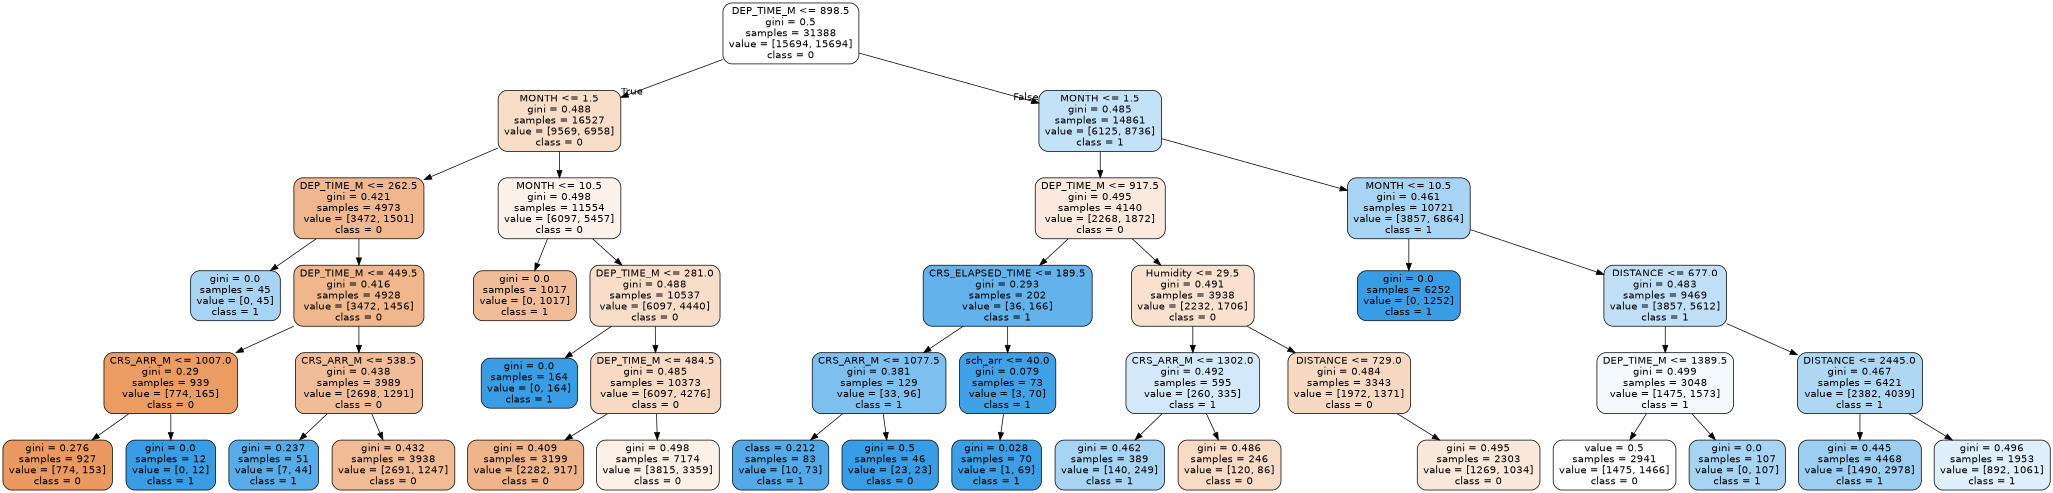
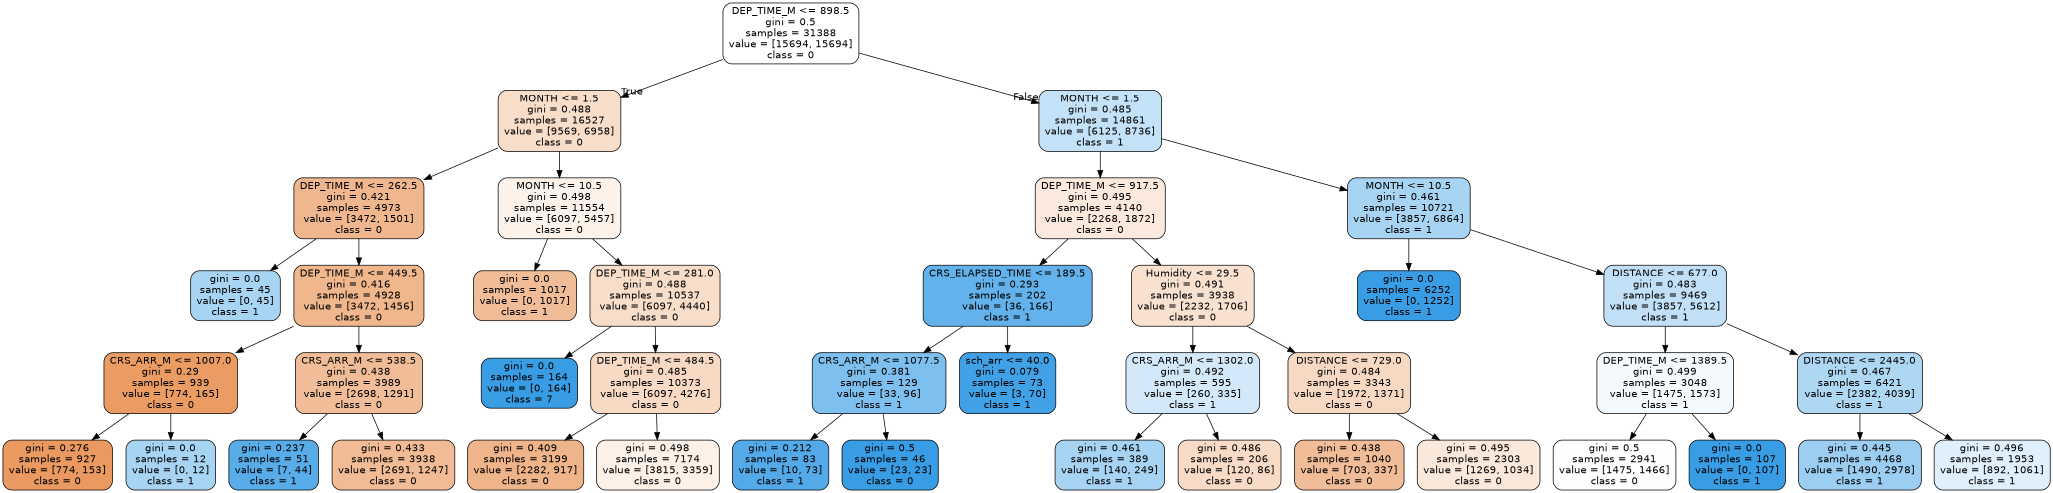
  digraph {
    node [color=black fillcolor="#399de5" fontname=helvetica shape=box style="filled, rounded"]
    edge [fontname=helvetica]
    n1 [fillcolor="#ffffff" label="DEP_TIME_M <= 898.5\ngini = 0.5\nsamples = 31388\nvalue = [15694, 15694]\nclass = 0"]
    n2 [fillcolor="#f8ddc9" label="MONTH <= 1.5\ngini = 0.488\nsamples = 16527\nvalue = [9569, 6958]\nclass = 0"]
    n3 [fillcolor="#c4e2f7" label="MONTH <= 1.5\ngini = 0.485\nsamples = 14861\nvalue = [6125, 8736]\nclass = 1"]
    n4 [fillcolor="#f0b78f" label="DEP_TIME_M <= 262.5\ngini = 0.421\nsamples = 4973\nvalue = [3472, 1501]\nclass = 0"]
    n5 [fillcolor="#fcf2ea" label="MONTH <= 10.5\ngini = 0.498\nsamples = 11554\nvalue = [6097, 5457]\nclass = 0"]
    n6 [fillcolor="#fae9dc" label="DEP_TIME_M <= 917.5\ngini = 0.495\nsamples = 4140\nvalue = [2268, 1872]\nclass = 0"]
    n7 [fillcolor="#a8d4f4" label="MONTH <= 10.5\ngini = 0.461\nsamples = 10721\nvalue = [3857, 6864]\nclass = 1"]
    n8 [fillcolor="#a8d4f4" label="gini = 0.0\nsamples = 45\nvalue = [0, 45]\nclass = 1"]
    n9 [fillcolor="#f0b68c" label="DEP_TIME_M <= 449.5\ngini = 0.416\nsamples = 4928\nvalue = [3472, 1456]\nclass = 0"]
    n10 [fillcolor="#f1bd98" label="gini = 0.0\nsamples = 1017\nvalue = [0, 1017]\nclass = 1"]
    n11 [fillcolor="#f8ddc9" label="DEP_TIME_M <= 281.0\ngini = 0.488\nsamples = 10537\nvalue = [6097, 4440]\nclass = 0"]
    n12 [fillcolor="#eb9c63" label="CRS_ARR_M <= 1007.0\ngini = 0.29\nsamples = 939\nvalue = [774, 165]\nclass = 0"]
    n13 [fillcolor="#f1bd98" label="CRS_ARR_M <= 538.5\ngini = 0.438\nsamples = 3989\nvalue = [2698, 1291]\nclass = 0"]
    n14 [fillcolor="#ea9a60" label="gini = 0.276\nsamples = 927\nvalue = [774, 153]\nclass = 0"]
-   n15 [label="gini = 0.0\nsamples = 12\nvalue = [0, 12]\nclass = 1"]
+   n15 [fillcolor="#a8d4f4" label="gini = 0.0\nsamples = 12\nvalue = [0, 12]\nclass = 1"]
    n16 [fillcolor="#58ade9" label="gini = 0.237\nsamples = 51\nvalue = [7, 44]\nclass = 1"]
-   n17 [fillcolor="#f1bb95" label="gini = 0.432\nsamples = 3938\nvalue = [2691, 1247]\nclass = 0"]
-   n18 [label="gini = 0.0\nsamples = 164\nvalue = [0, 164]\nclass = 1"]
+   n17 [fillcolor="#f1bb95" label="gini = 0.433\nsamples = 3938\nvalue = [2691, 1247]\nclass = 0"]
+   n18 [label="gini = 0.0\nsamples = 164\nvalue = [0, 164]\nclass = 7"]
    n19 [fillcolor="#f7d9c4" label="DEP_TIME_M <= 484.5\ngini = 0.485\nsamples = 10373\nvalue = [6097, 4276]\nclass = 0"]
    n20 [fillcolor="#efb489" label="gini = 0.409\nsamples = 3199\nvalue = [2282, 917]\nclass = 0"]
    n21 [fillcolor="#fcf0e7" label="gini = 0.498\nsamples = 7174\nvalue = [3815, 3359]\nclass = 0"]
    n22 [fillcolor="#64b2eb" label="CRS_ELAPSED_TIME <= 189.5\ngini = 0.293\nsamples = 202\nvalue = [36, 166]\nclass = 1"]
    n23 [fillcolor="#f9e1d0" label="Humidity <= 29.5\ngini = 0.491\nsamples = 3938\nvalue = [2232, 1706]\nclass = 0"]
    n24 [label="gini = 0.0\nsamples = 6252\nvalue = [0, 1252]\nclass = 1"]
    n25 [fillcolor="#c1e0f7" label="DISTANCE <= 677.0\ngini = 0.483\nsamples = 9469\nvalue = [3857, 5612]\nclass = 1"]
    n26 [fillcolor="#7dbfee" label="CRS_ARR_M <= 1077.5\ngini = 0.381\nsamples = 129\nvalue = [33, 96]\nclass = 1"]
    n27 [fillcolor="#41a1e6" label="sch_arr <= 40.0\ngini = 0.079\nsamples = 73\nvalue = [3, 70]\nclass = 1"]
    n28 [fillcolor="#d3e9f9" label="CRS_ARR_M <= 1302.0\ngini = 0.492\nsamples = 595\nvalue = [260, 335]\nclass = 1"]
    n29 [fillcolor="#f7d9c3" label="DISTANCE <= 729.0\ngini = 0.484\nsamples = 3343\nvalue = [1972, 1371]\nclass = 0"]
-   n30 [fillcolor="#54aae9" label="class = 0.212\nsamples = 83\nvalue = [10, 73]\nclass = 1"]
+   n30 [fillcolor="#54aae9" label="gini = 0.212\nsamples = 83\nvalue = [10, 73]\nclass = 1"]
    n31 [label="gini = 0.5\nsamples = 46\nvalue = [23, 23]\nclass = 0"]
-   n32 [fillcolor="#3c9ee5" label="gini = 0.028\nsamples = 70\nvalue = [1, 69]\nclass = 1"]
-   n33 [fillcolor="#a8d4f4" label="gini = 0.462\nsamples = 389\nvalue = [140, 249]\nclass = 1"]
-   n34 [fillcolor="#f8dbc7" label="gini = 0.486\nsamples = 246\nvalue = [120, 86]\nclass = 0"]
+   n33 [fillcolor="#a8d4f4" label="gini = 0.461\nsamples = 389\nvalue = [140, 249]\nclass = 1"]
+   n34 [fillcolor="#f8dbc7" label="gini = 0.486\nsamples = 206\nvalue = [120, 86]\nclass = 0"]
+   n35 [fillcolor="#f1bd98" label="gini = 0.438\nsamples = 1040\nvalue = [703, 337]\nclass = 0"]
    n36 [fillcolor="#fae8da" label="gini = 0.495\nsamples = 2303\nvalue = [1269, 1034]\nclass = 0"]
    n37 [fillcolor="#f3f9fd" label="DEP_TIME_M <= 1389.5\ngini = 0.499\nsamples = 3048\nvalue = [1475, 1573]\nclass = 1"]
    n38 [fillcolor="#aed7f4" label="DISTANCE <= 2445.0\ngini = 0.467\nsamples = 6421\nvalue = [2382, 4039]\nclass = 1"]
-   n39 [fillcolor="#fffefe" label="value = 0.5\nsamples = 2941\nvalue = [1475, 1466]\nclass = 0"]
-   n40 [fillcolor="#a8d4f4" label="gini = 0.0\nsamples = 107\nvalue = [0, 107]\nclass = 1"]
+   n39 [fillcolor="#fffefe" label="gini = 0.5\nsamples = 2941\nvalue = [1475, 1466]\nclass = 0"]
+   n40 [label="gini = 0.0\nsamples = 107\nvalue = [0, 107]\nclass = 1"]
    n41 [fillcolor="#9ccef2" label="gini = 0.445\nsamples = 4468\nvalue = [1490, 2978]\nclass = 1"]
    n42 [fillcolor="#dfeffb" label="gini = 0.496\nsamples = 1953\nvalue = [892, 1061]\nclass = 1"]
    n1 -> n2 [headlabel=True labelangle=45 labeldistance=2.5]
    n1 -> n3 [headlabel=False labelangle=-45 labeldistance=2.5]
    n2 -> n4
    n2 -> n5
    n3 -> n6
    n3 -> n7
    n4 -> n8
    n4 -> n9
    n5 -> n10
    n5 -> n11
    n6 -> n22
    n6 -> n23
    n7 -> n24
    n7 -> n25
    n9 -> n12
    n9 -> n13
    n11 -> n18
    n11 -> n19
    n12 -> n14
    n12 -> n15
    n13 -> n16
    n13 -> n17
    n19 -> n20
    n19 -> n21
    n22 -> n26
    n22 -> n27
    n23 -> n28
    n23 -> n29
    n25 -> n37
    n25 -> n38
    n26 -> n30
    n26 -> n31
-   n27 -> n32
    n28 -> n33
    n28 -> n34
+   n29 -> n35
    n29 -> n36
    n37 -> n39
    n37 -> n40
    n38 -> n41
    n38 -> n42
  }
